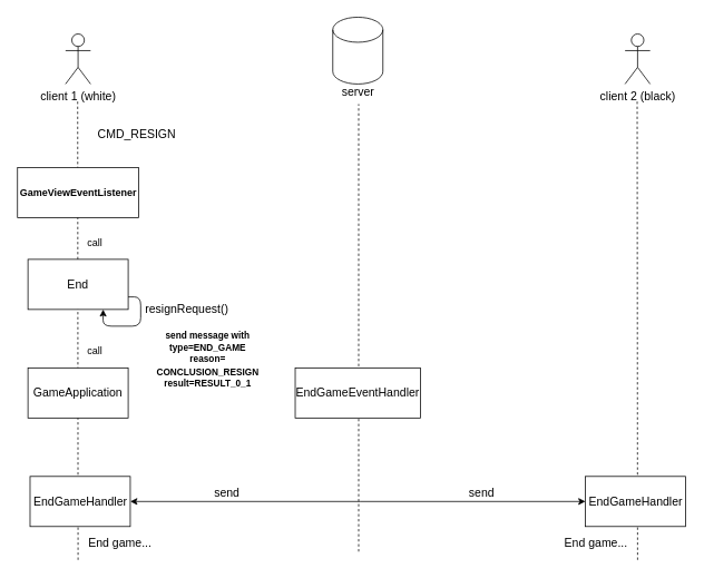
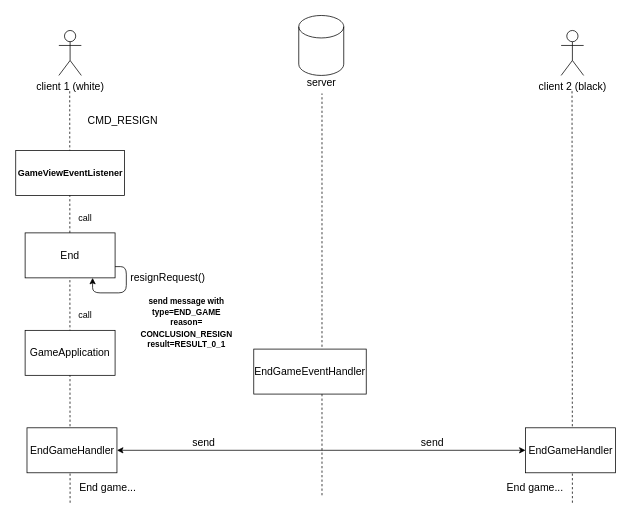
  <mxCell id="0" />
  <mxCell id="1" parent="0" />
  <mxCell id="2" value="&lt;font style=&quot;font-size: 14px&quot;&gt;client 1 (white)&lt;/font&gt;" style="shape=umlActor;verticalLabelPosition=bottom;verticalAlign=top;html=1;outlineConnect=0;" vertex="1" parent="1"><mxGeometry x="78" y="40" width="30" height="60" as="geometry" /></mxCell>
  <mxCell id="3" value="" style="endArrow=none;dashed=1;html=1;" edge="1" parent="1"><mxGeometry width="50" height="50" relative="1" as="geometry"><mxPoint x="93" y="670" as="sourcePoint" /><mxPoint x="92.5" y="120" as="targetPoint" /></mxGeometry></mxCell>
  <mxCell id="4" value="" style="shape=cylinder3;whiteSpace=wrap;html=1;boundedLbl=1;backgroundOutline=1;size=15;" vertex="1" parent="1"><mxGeometry x="398" y="20" width="60" height="80" as="geometry" /></mxCell>
  <mxCell id="5" value="&lt;font style=&quot;font-size: 14px&quot;&gt;server&lt;/font&gt;" style="text;html=1;align=center;verticalAlign=middle;resizable=0;points=[];autosize=1;" vertex="1" parent="1"><mxGeometry x="403" y="100" width="50" height="20" as="geometry" /></mxCell>
  <mxCell id="6" value="&lt;font style=&quot;font-size: 14px&quot;&gt;client 2 (black)&lt;/font&gt;" style="shape=umlActor;verticalLabelPosition=bottom;verticalAlign=top;html=1;outlineConnect=0;" vertex="1" parent="1"><mxGeometry x="748" y="40" width="30" height="60" as="geometry" /></mxCell>
  <mxCell id="7" value="" style="endArrow=none;dashed=1;html=1;entryX=0.52;entryY=1.2;entryDx=0;entryDy=0;entryPerimeter=0;" edge="1" parent="1" target="5"><mxGeometry width="50" height="50" relative="1" as="geometry"><mxPoint x="429" y="660" as="sourcePoint" /><mxPoint x="427.5" y="220" as="targetPoint" /></mxGeometry></mxCell>
  <mxCell id="8" value="" style="endArrow=none;dashed=1;html=1;" edge="1" parent="1"><mxGeometry width="50" height="50" relative="1" as="geometry"><mxPoint x="763" y="670" as="sourcePoint" /><mxPoint x="762.5" y="120" as="targetPoint" /></mxGeometry></mxCell>
  <mxCell id="9" value="&lt;font style=&quot;font-size: 12px&quot;&gt;&lt;b&gt;GameViewEventListener&lt;/b&gt;&lt;/font&gt;" style="rounded=0;whiteSpace=wrap;html=1;" vertex="1" parent="1"><mxGeometry x="20.5" y="200" width="145" height="60" as="geometry" /></mxCell>
  <mxCell id="10" value="&lt;font style=&quot;font-size: 14px&quot;&gt;CMD_RESIGN&lt;/font&gt;" style="text;html=1;align=center;verticalAlign=middle;resizable=0;points=[];autosize=1;" vertex="1" parent="1"><mxGeometry x="108" y="150" width="110" height="20" as="geometry" /></mxCell>
  <mxCell id="11" value="&lt;font style=&quot;font-size: 14px&quot;&gt;End&lt;/font&gt;" style="rounded=0;whiteSpace=wrap;html=1;" vertex="1" parent="1"><mxGeometry x="33" y="310" width="120" height="60" as="geometry" /></mxCell>
  <mxCell id="12" value="" style="endArrow=classic;html=1;exitX=1;exitY=0.75;exitDx=0;exitDy=0;entryX=0.75;entryY=1;entryDx=0;entryDy=0;" edge="1" parent="1" source="11" target="11"><mxGeometry width="50" height="50" relative="1" as="geometry"><mxPoint x="398" y="490" as="sourcePoint" /><mxPoint x="138" y="410" as="targetPoint" /><Array as="points"><mxPoint x="168" y="355" /><mxPoint x="168" y="390" /><mxPoint x="123" y="390" /></Array></mxGeometry></mxCell>
  <mxCell id="13" value="&lt;font style=&quot;font-size: 14px&quot;&gt;resignRequest()&lt;/font&gt;" style="text;html=1;align=center;verticalAlign=middle;resizable=0;points=[];autosize=1;" vertex="1" parent="1"><mxGeometry x="163" y="360" width="120" height="20" as="geometry" /></mxCell>
  <mxCell id="14" value="&lt;font style=&quot;font-size: 14px&quot;&gt;GameApplication&lt;/font&gt;" style="rounded=0;whiteSpace=wrap;html=1;" vertex="1" parent="1"><mxGeometry x="33" y="440" width="120" height="60" as="geometry" /></mxCell>
  <mxCell id="15" value="call" style="text;html=1;align=center;verticalAlign=middle;resizable=0;points=[];autosize=1;" vertex="1" parent="1"><mxGeometry x="98" y="280" width="30" height="20" as="geometry" /></mxCell>
  <mxCell id="16" value="call" style="text;html=1;align=center;verticalAlign=middle;resizable=0;points=[];autosize=1;" vertex="1" parent="1"><mxGeometry x="98" y="410" width="30" height="20" as="geometry" /></mxCell>
- <mxCell id="17" value="&lt;font style=&quot;font-size: 14px&quot;&gt;EndGameEventHandler&lt;/font&gt;" style="rounded=0;whiteSpace=wrap;html=1;" vertex="1" parent="1"><mxGeometry x="353" y="440" width="150" height="60" as="geometry" /></mxCell>
+ <mxCell id="17" value="&lt;font style=&quot;font-size: 14px&quot;&gt;EndGameEventHandler&lt;/font&gt;" style="rounded=0;whiteSpace=wrap;html=1;" vertex="1" parent="1"><mxGeometry x="338" y="465" width="150" height="60" as="geometry" /></mxCell>
  <mxCell id="18" value="&lt;font style=&quot;font-size: 11px&quot;&gt;&lt;b&gt;send message with&lt;br&gt;type=END_GAME&lt;br&gt;reason=&lt;br&gt;CONCLUSION_RESIGN&lt;br&gt;result=RESULT_0_1&lt;/b&gt;&lt;/font&gt;" style="text;html=1;align=center;verticalAlign=middle;resizable=0;points=[];autosize=1;" vertex="1" parent="1"><mxGeometry x="178" y="390" width="140" height="80" as="geometry" /></mxCell>
  <mxCell id="19" value="&lt;font style=&quot;font-size: 14px&quot;&gt;EndGameHandler&lt;/font&gt;" style="rounded=0;whiteSpace=wrap;html=1;" vertex="1" parent="1"><mxGeometry x="700.5" y="570" width="120" height="60" as="geometry" /></mxCell>
  <mxCell id="20" value="&lt;font style=&quot;font-size: 14px&quot;&gt;EndGameHandler&lt;/font&gt;" style="rounded=0;whiteSpace=wrap;html=1;" vertex="1" parent="1"><mxGeometry x="35.5" y="570" width="120" height="60" as="geometry" /></mxCell>
  <mxCell id="21" value="&lt;font style=&quot;font-size: 14px&quot;&gt;End game...&lt;/font&gt;" style="text;html=1;align=center;verticalAlign=middle;resizable=0;points=[];autosize=1;" vertex="1" parent="1"><mxGeometry x="98" y="640" width="90" height="20" as="geometry" /></mxCell>
  <mxCell id="22" value="&lt;font style=&quot;font-size: 14px&quot;&gt;End game...&lt;/font&gt;" style="text;html=1;align=center;verticalAlign=middle;resizable=0;points=[];autosize=1;" vertex="1" parent="1"><mxGeometry x="668" y="640" width="90" height="20" as="geometry" /></mxCell>
  <mxCell id="23" value="" style="endArrow=classic;html=1;entryX=0;entryY=0.5;entryDx=0;entryDy=0;" edge="1" parent="1" target="19"><mxGeometry width="50" height="50" relative="1" as="geometry"><mxPoint x="430.5" y="600" as="sourcePoint" /><mxPoint x="430.5" y="420" as="targetPoint" /></mxGeometry></mxCell>
  <mxCell id="24" value="&lt;font style=&quot;font-size: 14px&quot;&gt;send&lt;/font&gt;" style="text;html=1;align=center;verticalAlign=middle;resizable=0;points=[];autosize=1;" vertex="1" parent="1"><mxGeometry x="550.5" y="580" width="50" height="20" as="geometry" /></mxCell>
  <mxCell id="25" value="" style="endArrow=classic;html=1;entryX=1;entryY=0.5;entryDx=0;entryDy=0;" edge="1" parent="1" target="20"><mxGeometry width="50" height="50" relative="1" as="geometry"><mxPoint x="430.5" y="600" as="sourcePoint" /><mxPoint x="430.5" y="420" as="targetPoint" /></mxGeometry></mxCell>
  <mxCell id="26" value="&lt;font style=&quot;font-size: 14px&quot;&gt;send&lt;/font&gt;" style="text;html=1;align=center;verticalAlign=middle;resizable=0;points=[];autosize=1;" vertex="1" parent="1"><mxGeometry x="245.5" y="580" width="50" height="20" as="geometry" /></mxCell>
